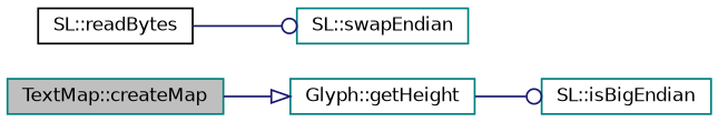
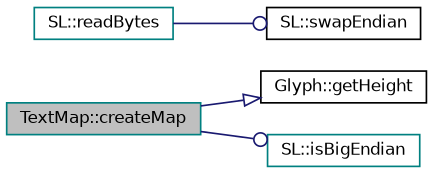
  digraph {
    rankdir=LR
    node [color=teal fillcolor=white fontname=Helvetica fontsize=10 shape=record style=filled]
    edge [arrowhead=odot color=midnightblue fontname=Helvetica fontsize=10 labelfontname=Helvetica labelfontsize=10 style=solid]
    n1 [fillcolor=grey75 fontcolor=black height=0.2 label="TextMap::createMap" width=0.4]
-   n2 [height=0.2 label="Glyph::getHeight" width=0.4]
+   n2 [color=black height=0.2 label="Glyph::getHeight" width=0.4]
    n3 [height=0.2 label="SL::isBigEndian" width=0.4]
-   n4 [color=black height=0.2 label="SL::readBytes" width=0.4]
-   n5 [height=0.2 label="SL::swapEndian" width=0.4]
+   n4 [height=0.2 label="SL::readBytes" width=0.4]
+   n5 [color=black height=0.2 label="SL::swapEndian" width=0.4]
    n1 -> n2 [arrowhead=onormal]
-   n2 -> n3
+   n1 -> n3
    n4 -> n5
  }
